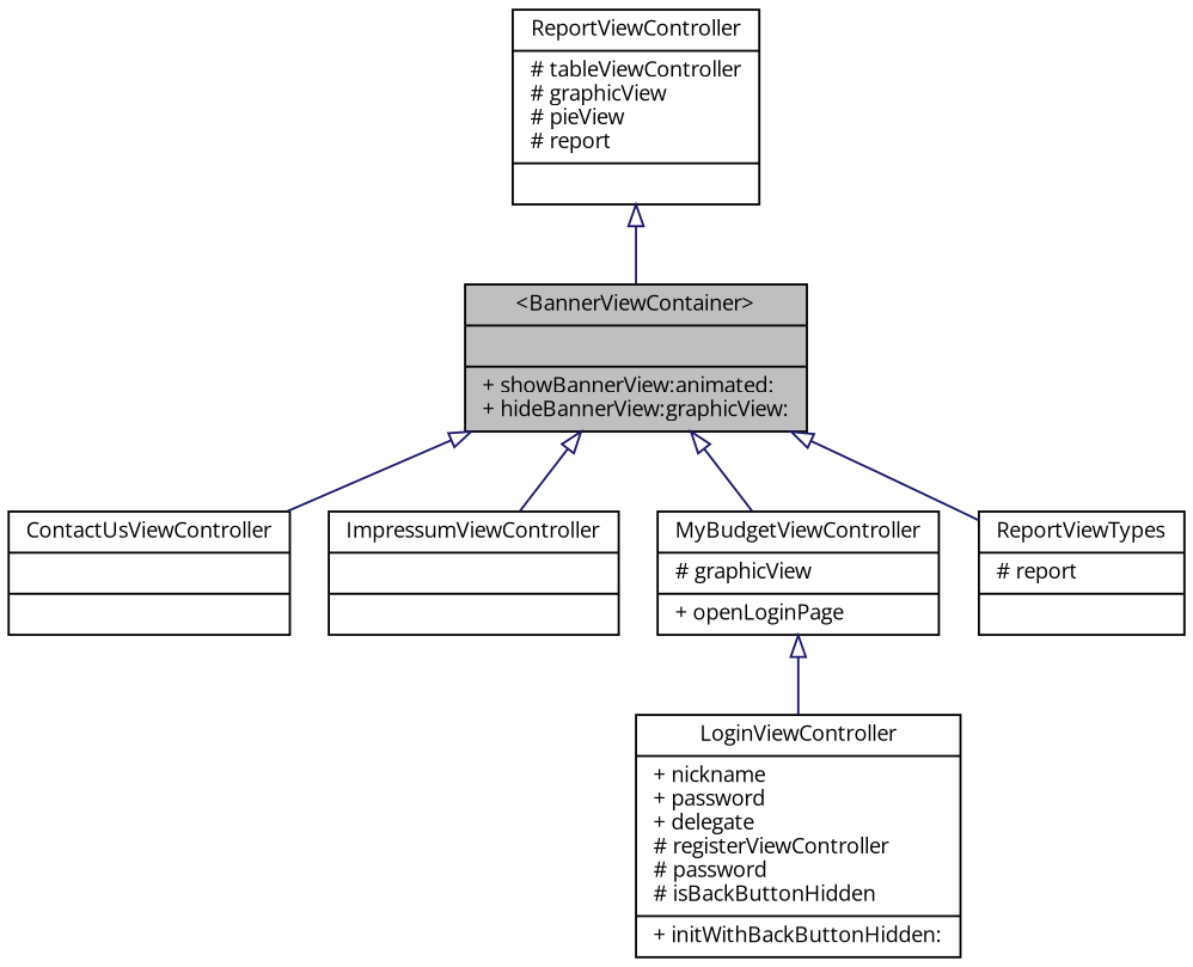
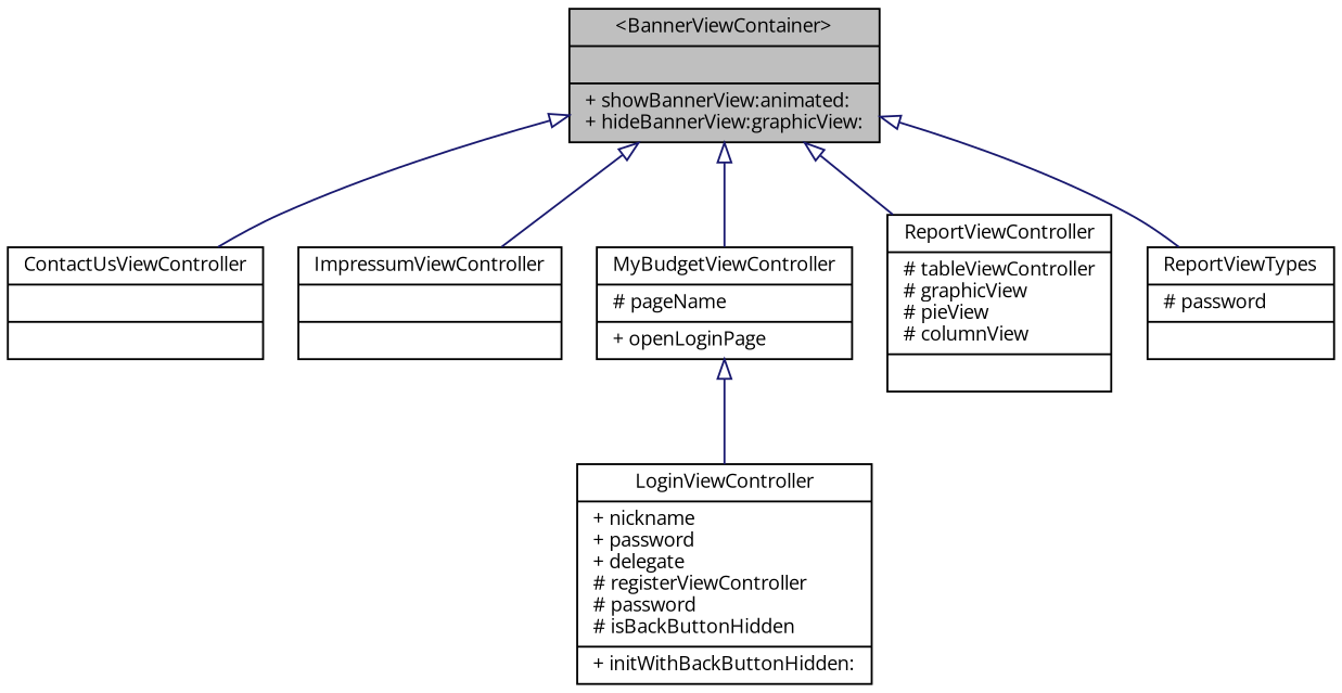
  digraph {
    fontname="Open Sans"
    node [color=black fillcolor=white fontname="Open Sans" fontsize=10 shape=record style=filled]
    edge [arrowtail=empty color=midnightblue dir=back fontname="Open Sans" fontsize=10 labelfontname=Helvetica labelfontsize=10 style=solid]
    n1 [fillcolor=grey75 fontcolor=black height=0.2 label="{\<BannerViewContainer\>\n||+ showBannerView:animated:\l+ hideBannerView:graphicView:\l}" width=0.4]
    n2 [height=0.2 label="{ContactUsViewController\n||}" width=0.4]
    n3 [height=0.2 label="{ImpressumViewController\n||}" width=0.4]
-   n4 [height=0.2 label="{MyBudgetViewController\n|# graphicView\l|+ openLoginPage\l}" width=0.4]
-   n5 [height=0.2 label="{ReportViewController\n|# tableViewController\l# graphicView\l# pieView\l# report\l|}" width=0.4]
-   n6 [height=0.2 label="{ReportViewTypes\n|# report\l|}" width=0.4]
+   n4 [height=0.2 label="{MyBudgetViewController\n|# pageName\l|+ openLoginPage\l}" width=0.4]
+   n5 [height=0.2 label="{ReportViewController\n|# tableViewController\l# graphicView\l# pieView\l# columnView\l|}" width=0.4]
+   n6 [height=0.2 label="{ReportViewTypes\n|# password\l|}" width=0.4]
    n7 [height=0.2 label="{LoginViewController\n|+ nickname\l+ password\l+ delegate\l# registerViewController\l# password\l# isBackButtonHidden\l|+ initWithBackButtonHidden:\l}" width=0.4]
    n1 -> n2
    n1 -> n3
    n1 -> n4
-   n5 -> n1
+   n1 -> n5
    n1 -> n6
    n4 -> n7
  }
